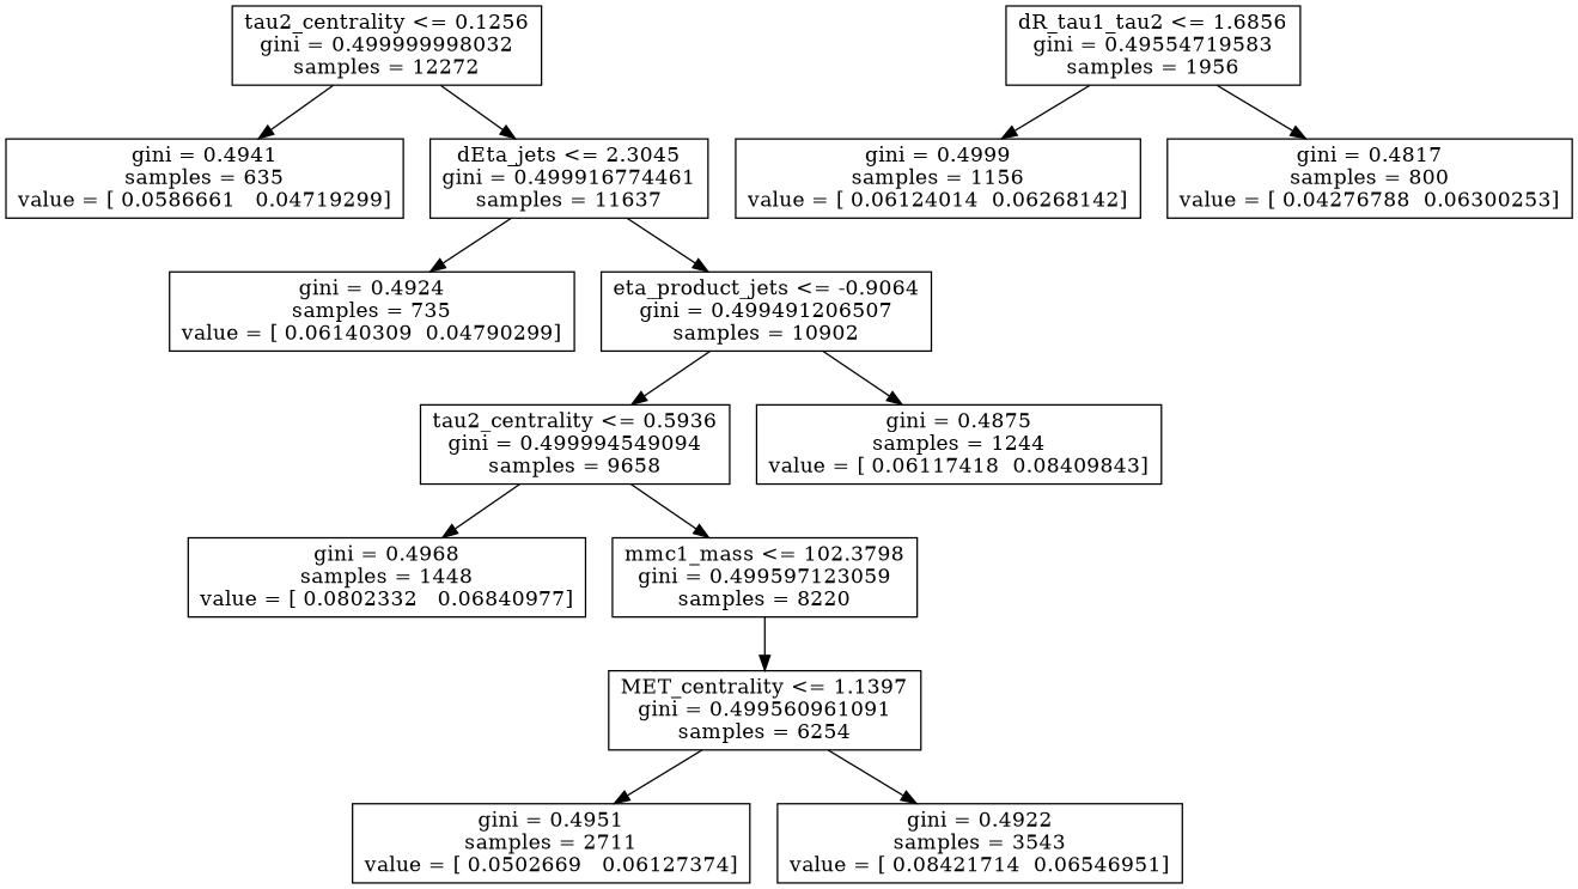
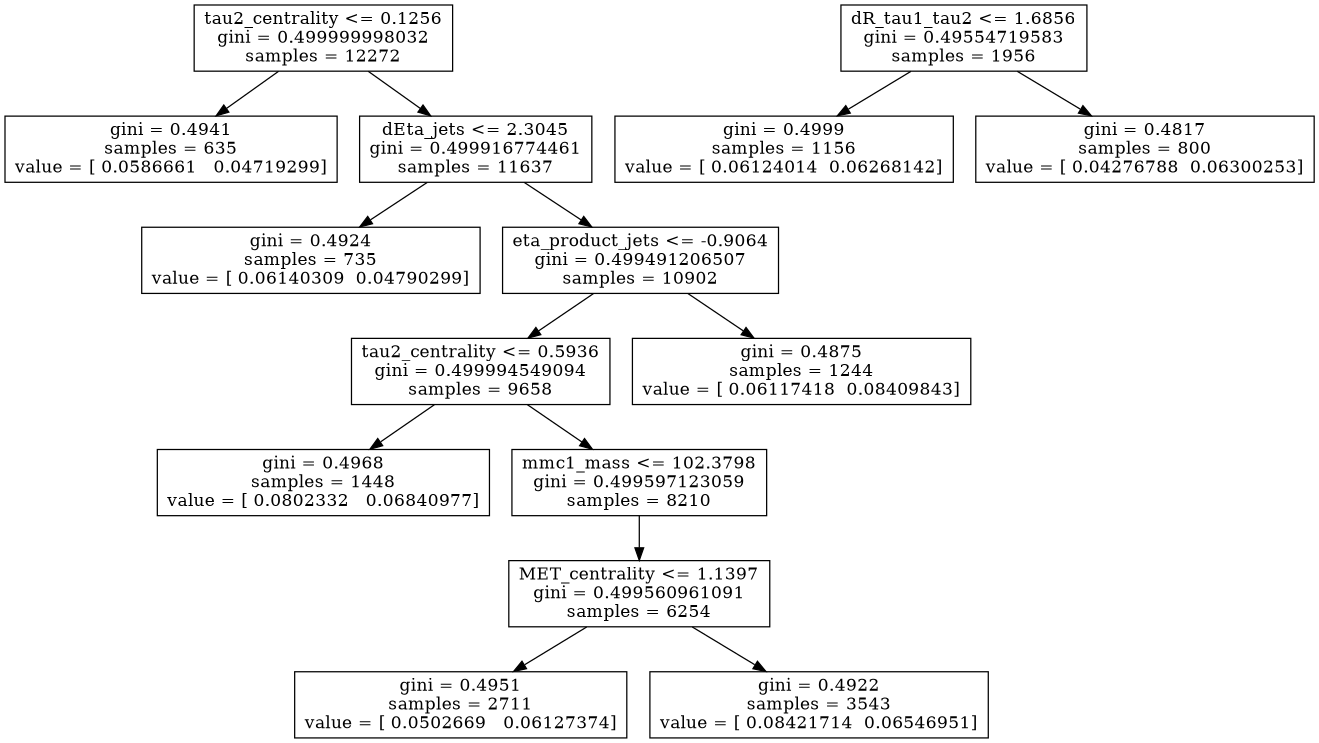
  digraph {
    node [shape=box]
    n1 [label="tau2_centrality <= 0.1256\ngini = 0.499999998032\nsamples = 12272"]
    n2 [label="gini = 0.4941\nsamples = 635\nvalue = [ 0.0586661   0.04719299]"]
    n3 [label="dEta_jets <= 2.3045\ngini = 0.499916774461\nsamples = 11637"]
    n4 [label="gini = 0.4924\nsamples = 735\nvalue = [ 0.06140309  0.04790299]"]
    n5 [label="eta_product_jets <= -0.9064\ngini = 0.499491206507\nsamples = 10902"]
    n6 [label="tau2_centrality <= 0.5936\ngini = 0.499994549094\nsamples = 9658"]
    n7 [label="gini = 0.4875\nsamples = 1244\nvalue = [ 0.06117418  0.08409843]"]
    n8 [label="gini = 0.4968\nsamples = 1448\nvalue = [ 0.0802332   0.06840977]"]
-   n9 [label="mmc1_mass <= 102.3798\ngini = 0.499597123059\nsamples = 8220"]
+   n9 [label="mmc1_mass <= 102.3798\ngini = 0.499597123059\nsamples = 8210"]
    n10 [label="MET_centrality <= 1.1397\ngini = 0.499560961091\nsamples = 6254"]
    n11 [label="dR_tau1_tau2 <= 1.6856\ngini = 0.49554719583\nsamples = 1956"]
    n12 [label="gini = 0.4999\nsamples = 1156\nvalue = [ 0.06124014  0.06268142]"]
    n13 [label="gini = 0.4817\nsamples = 800\nvalue = [ 0.04276788  0.06300253]"]
    n14 [label="gini = 0.4951\nsamples = 2711\nvalue = [ 0.0502669   0.06127374]"]
    n15 [label="gini = 0.4922\nsamples = 3543\nvalue = [ 0.08421714  0.06546951]"]
    n1 -> n2
    n1 -> n3
    n3 -> n4
    n3 -> n5
    n5 -> n6
    n5 -> n7
    n6 -> n8
    n6 -> n9
    n9 -> n10
    n10 -> n14
    n10 -> n15
    n11 -> n12
    n11 -> n13
  }
